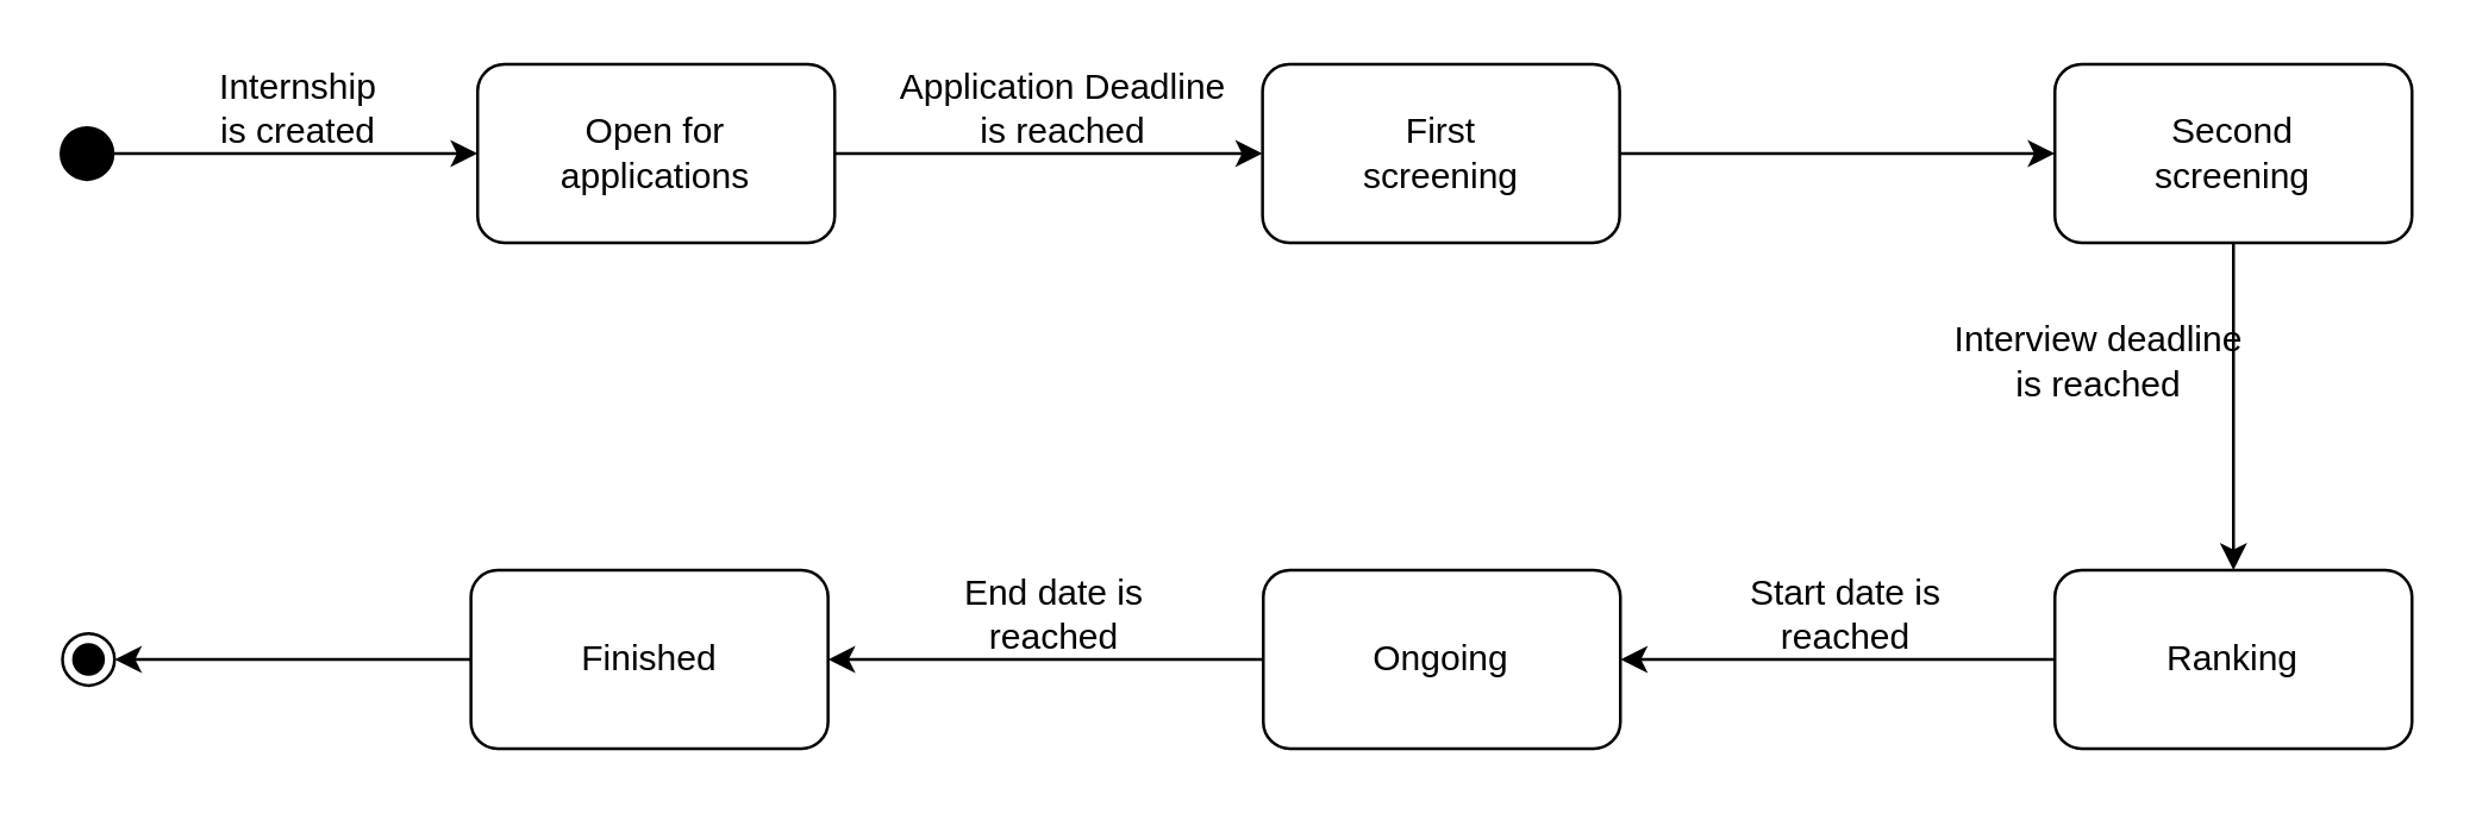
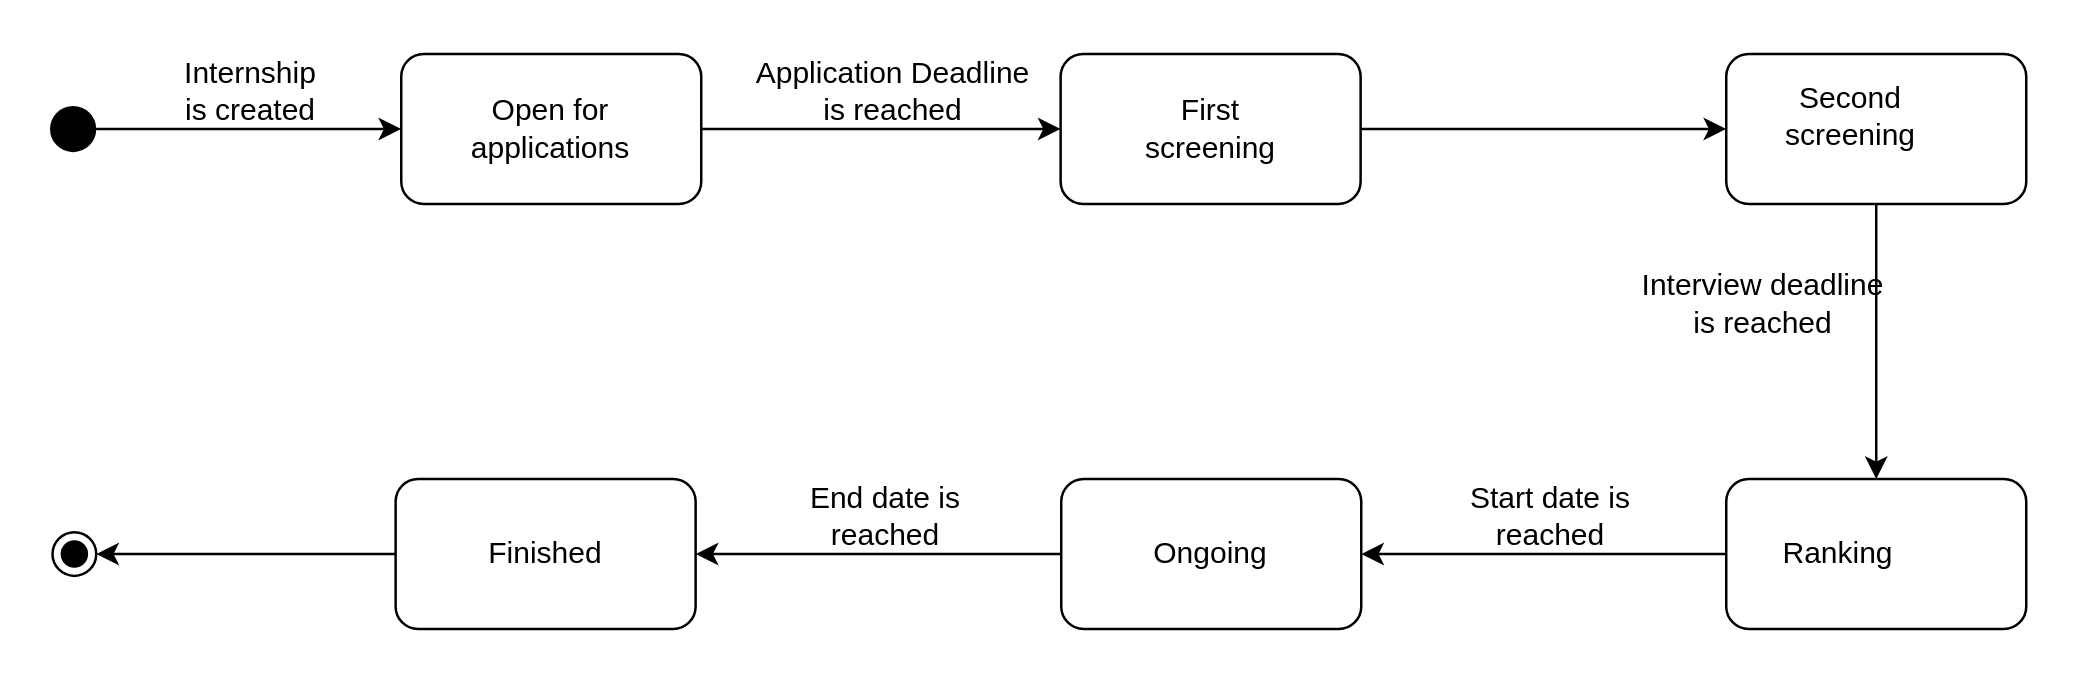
  <mxCell id="0" />
  <mxCell id="1" parent="0" />
  <mxCell id="2" style="edgeStyle=orthogonalEdgeStyle;rounded=0;orthogonalLoop=1;jettySize=auto;html=1;entryX=0;entryY=0.5;entryDx=0;entryDy=0;exitX=1;exitY=0.5;exitDx=0;exitDy=0;" parent="1" source="3" target="5" edge="1"><mxGeometry relative="1" as="geometry"><mxPoint x="48.75" y="51" as="sourcePoint" /></mxGeometry></mxCell>
  <mxCell id="3" value="" style="ellipse;whiteSpace=wrap;html=1;aspect=fixed;fillColor=#000000;" parent="1" vertex="1"><mxGeometry x="20" y="42.25" width="17.5" height="17.5" as="geometry" /></mxCell>
  <mxCell id="4" style="edgeStyle=orthogonalEdgeStyle;rounded=0;orthogonalLoop=1;jettySize=auto;html=1;exitX=1;exitY=0.5;exitDx=0;exitDy=0;entryX=0;entryY=0.5;entryDx=0;entryDy=0;" parent="1" source="5" target="9" edge="1"><mxGeometry relative="1" as="geometry" /></mxCell>
  <mxCell id="5" value="" style="rounded=1;whiteSpace=wrap;html=1;" parent="1" vertex="1"><mxGeometry x="160" y="21" width="120" height="60" as="geometry" /></mxCell>
  <mxCell id="6" value="Internship is created" style="text;html=1;align=center;verticalAlign=middle;whiteSpace=wrap;rounded=0;" parent="1" vertex="1"><mxGeometry x="70" y="21" width="60" height="30" as="geometry" /></mxCell>
  <mxCell id="7" value="Open for applications" style="text;html=1;align=center;verticalAlign=middle;whiteSpace=wrap;rounded=0;" parent="1" vertex="1"><mxGeometry x="185" y="36" width="70" height="30" as="geometry" /></mxCell>
  <mxCell id="8" style="edgeStyle=orthogonalEdgeStyle;rounded=0;orthogonalLoop=1;jettySize=auto;html=1;exitX=1;exitY=0.5;exitDx=0;exitDy=0;entryX=0;entryY=0.5;entryDx=0;entryDy=0;" parent="1" source="9" target="23" edge="1"><mxGeometry relative="1" as="geometry" /></mxCell>
  <mxCell id="9" value="" style="rounded=1;whiteSpace=wrap;html=1;" parent="1" vertex="1"><mxGeometry x="423.75" y="21" width="120" height="60" as="geometry" /></mxCell>
  <mxCell id="10" value="First screening" style="text;html=1;align=center;verticalAlign=middle;whiteSpace=wrap;rounded=0;" parent="1" vertex="1"><mxGeometry x="448.75" y="36" width="70" height="30" as="geometry" /></mxCell>
  <mxCell id="11" value="Application Deadline is reached" style="text;html=1;align=center;verticalAlign=middle;whiteSpace=wrap;rounded=0;" parent="1" vertex="1"><mxGeometry x="300" y="20.38" width="114" height="31.25" as="geometry" /></mxCell>
  <mxCell id="12" style="edgeStyle=orthogonalEdgeStyle;rounded=0;orthogonalLoop=1;jettySize=auto;html=1;exitX=0;exitY=0.5;exitDx=0;exitDy=0;entryX=1;entryY=0.5;entryDx=0;entryDy=0;" parent="1" source="13" target="17" edge="1"><mxGeometry relative="1" as="geometry" /></mxCell>
  <mxCell id="13" value="" style="rounded=1;whiteSpace=wrap;html=1;" parent="1" vertex="1"><mxGeometry x="424" y="191" width="120" height="60" as="geometry" /></mxCell>
  <mxCell id="14" value="Ongoing" style="text;html=1;align=center;verticalAlign=middle;whiteSpace=wrap;rounded=0;" parent="1" vertex="1"><mxGeometry x="449" y="206" width="70" height="30" as="geometry" /></mxCell>
  <mxCell id="15" value="Start date is reached" style="text;html=1;align=center;verticalAlign=middle;whiteSpace=wrap;rounded=0;" parent="1" vertex="1"><mxGeometry x="580" y="191" width="80" height="30" as="geometry" /></mxCell>
  <mxCell id="16" style="edgeStyle=orthogonalEdgeStyle;rounded=0;orthogonalLoop=1;jettySize=auto;html=1;exitX=0;exitY=0.5;exitDx=0;exitDy=0;entryX=1;entryY=0.5;entryDx=0;entryDy=0;" parent="1" source="17" target="21" edge="1"><mxGeometry relative="1" as="geometry"><mxPoint x="-46" y="221" as="targetPoint" /></mxGeometry></mxCell>
  <mxCell id="17" value="" style="rounded=1;whiteSpace=wrap;html=1;" parent="1" vertex="1"><mxGeometry x="157.75" y="191" width="120" height="60" as="geometry" /></mxCell>
  <mxCell id="18" value="Finished" style="text;html=1;align=center;verticalAlign=middle;whiteSpace=wrap;rounded=0;" parent="1" vertex="1"><mxGeometry x="182.75" y="206" width="70" height="30" as="geometry" /></mxCell>
  <mxCell id="19" value="End date is reached" style="text;html=1;align=center;verticalAlign=middle;whiteSpace=wrap;rounded=0;" parent="1" vertex="1"><mxGeometry x="314" y="191" width="80" height="30" as="geometry" /></mxCell>
  <mxCell id="20" value="" style="ellipse;whiteSpace=wrap;html=1;aspect=fixed;fillColor=#000000;" parent="1" vertex="1"><mxGeometry x="24.25" y="216" width="10" height="10" as="geometry" /></mxCell>
  <mxCell id="21" value="" style="ellipse;whiteSpace=wrap;html=1;aspect=fixed;fillColor=none;" parent="1" vertex="1"><mxGeometry x="20.5" y="212.25" width="17.5" height="17.5" as="geometry" /></mxCell>
  <mxCell id="22" style="edgeStyle=orthogonalEdgeStyle;rounded=0;orthogonalLoop=1;jettySize=auto;html=1;exitX=0.5;exitY=1;exitDx=0;exitDy=0;entryX=0.5;entryY=0;entryDx=0;entryDy=0;" edge="1" parent="1" source="23" target="26"><mxGeometry relative="1" as="geometry" /></mxCell>
  <mxCell id="23" value="" style="rounded=1;whiteSpace=wrap;html=1;" parent="1" vertex="1"><mxGeometry x="690" y="21" width="120" height="60" as="geometry" /></mxCell>
- <mxCell id="24" value="Second screening" style="text;html=1;align=center;verticalAlign=middle;whiteSpace=wrap;rounded=0;" parent="1" vertex="1"><mxGeometry x="715" y="36" width="70" height="30" as="geometry" /></mxCell>
+ <mxCell id="24" value="Second screening" style="text;html=1;align=center;verticalAlign=middle;whiteSpace=wrap;rounded=0;" parent="1" vertex="1"><mxGeometry x="705" y="31" width="70" height="30" as="geometry" /></mxCell>
  <mxCell id="25" style="edgeStyle=orthogonalEdgeStyle;rounded=0;orthogonalLoop=1;jettySize=auto;html=1;exitX=0;exitY=0.5;exitDx=0;exitDy=0;entryX=1;entryY=0.5;entryDx=0;entryDy=0;" edge="1" parent="1" source="26" target="13"><mxGeometry relative="1" as="geometry" /></mxCell>
  <mxCell id="26" value="" style="rounded=1;whiteSpace=wrap;html=1;" vertex="1" parent="1"><mxGeometry x="690" y="191" width="120" height="60" as="geometry" /></mxCell>
- <mxCell id="27" value="Ranking" style="text;html=1;align=center;verticalAlign=middle;whiteSpace=wrap;rounded=0;" vertex="1" parent="1"><mxGeometry x="715" y="206" width="70" height="30" as="geometry" /></mxCell>
+ <mxCell id="27" value="Ranking" style="text;html=1;align=center;verticalAlign=middle;whiteSpace=wrap;rounded=0;" vertex="1" parent="1"><mxGeometry x="700" y="206" width="70" height="30" as="geometry" /></mxCell>
  <mxCell id="28" value="Interview deadline is reached" style="text;html=1;align=center;verticalAlign=middle;whiteSpace=wrap;rounded=0;" vertex="1" parent="1"><mxGeometry x="655" y="106" width="100" height="30" as="geometry" /></mxCell>
